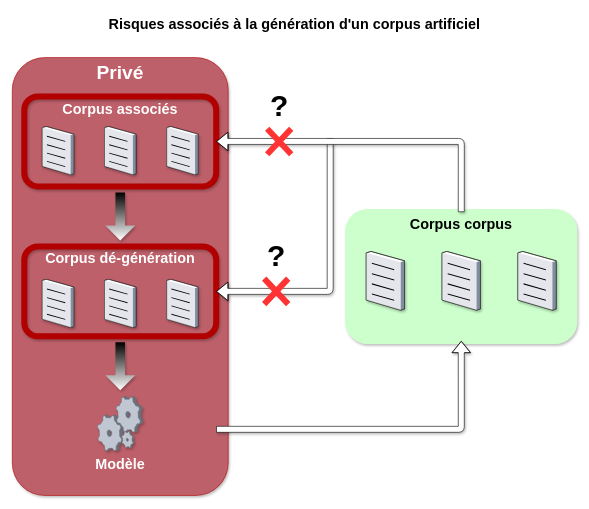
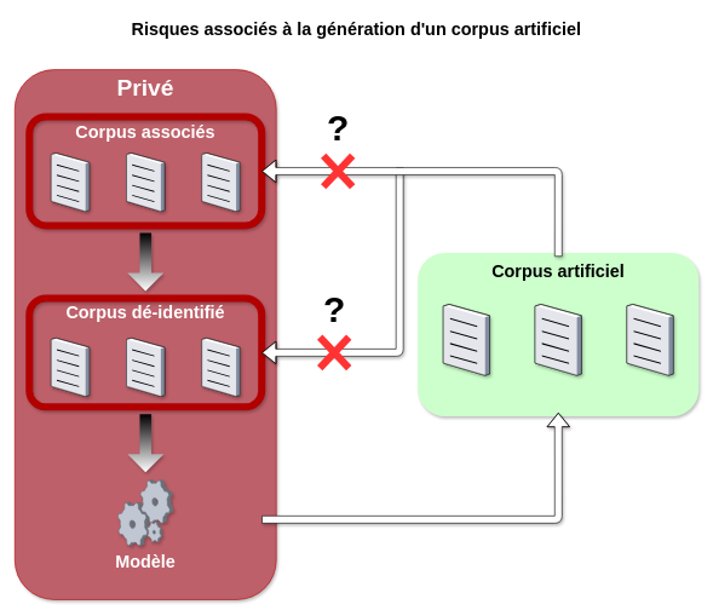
  <mxCell id="0" style=";html=1;" />
  <mxCell id="1" style=";html=1;" parent="0" />
  <mxCell id="2" value="&lt;font style=&quot;font-size: 32px&quot;&gt;&lt;b&gt;&lt;font style=&quot;font-size: 32px&quot;&gt;Privé&lt;/font&gt;&lt;/b&gt;&lt;/font&gt;" style="whiteSpace=wrap;html=1;fillColor=#BD606A;fontSize=14;strokeColor=#B20000;verticalAlign=top;fontColor=#ffffff;perimeterSpacing=0;rounded=1;glass=0;shadow=1;sketch=0;gradientColor=none;" parent="1" vertex="1"><mxGeometry x="20" y="95.21" width="360" height="730" as="geometry" /></mxCell>
  <mxCell id="3" value="Risques associés à la génération d'un corpus artificiel" style="text;strokeColor=none;fillColor=none;html=1;fontSize=24;fontStyle=1;verticalAlign=middle;align=center;" parent="1" vertex="1"><mxGeometry x="20" width="940" height="40" as="geometry" y="20" /></mxCell>
  <mxCell id="4" value="" style="group;rounded=0;fillColor=none;strokeColor=none;" parent="1" vertex="1" connectable="0"><mxGeometry x="40" y="410" width="320" height="150.0" as="geometry" /></mxCell>
- <mxCell id="5" value="Corpus dé-génération" style="whiteSpace=wrap;html=1;fillColor=none;fontSize=24;strokeColor=#B20000;verticalAlign=top;fontColor=#ffffff;rounded=1;glass=0;shadow=1;sketch=0;gradientColor=#DCB4BF;gradientDirection=south;strokeWidth=10;fontStyle=1" parent="4" vertex="1"><mxGeometry width="320" height="150" as="geometry" /></mxCell>
+ <mxCell id="5" value="Corpus dé-identifié" style="whiteSpace=wrap;html=1;fillColor=none;fontSize=24;strokeColor=#B20000;verticalAlign=top;fontColor=#ffffff;rounded=1;glass=0;shadow=1;sketch=0;gradientColor=#DCB4BF;gradientDirection=south;strokeWidth=10;fontStyle=1" parent="4" vertex="1"><mxGeometry width="320" height="150" as="geometry" /></mxCell>
  <mxCell id="6" value="" style="verticalLabelPosition=bottom;sketch=0;aspect=fixed;html=1;verticalAlign=top;strokeColor=default;align=center;outlineConnect=0;shape=mxgraph.citrix.document;fillColor=#a0522d;fontColor=#ffffff;strokeWidth=0;shadow=1;" parent="4" vertex="1"><mxGeometry x="237.5" y="54.79" width="52.5" height="80.43" as="geometry" /></mxCell>
  <mxCell id="7" value="" style="verticalLabelPosition=bottom;sketch=0;aspect=fixed;html=1;verticalAlign=top;strokeColor=default;align=center;outlineConnect=0;shape=mxgraph.citrix.document;fillColor=#a0522d;fontColor=#ffffff;strokeWidth=0;shadow=1;" parent="4" vertex="1"><mxGeometry x="133.75" y="54.79" width="52.5" height="80.43" as="geometry" /></mxCell>
  <mxCell id="8" value="" style="verticalLabelPosition=bottom;sketch=0;aspect=fixed;html=1;verticalAlign=top;strokeColor=default;align=center;outlineConnect=0;shape=mxgraph.citrix.document;fillColor=#a0522d;fontColor=#ffffff;strokeWidth=0;shadow=1;" parent="4" vertex="1"><mxGeometry x="30" y="54.79" width="52.5" height="80.43" as="geometry" /></mxCell>
  <mxCell id="9" value="" style="html=1;shadow=1;dashed=0;align=center;verticalAlign=middle;shape=mxgraph.arrows2.arrow;dy=0.68;dx=25;direction=south;notch=0;rounded=1;glass=0;labelBackgroundColor=#ffffff;labelBorderColor=none;sketch=0;fontSize=24;strokeWidth=4;gradientDirection=east;gradientColor=#ffffff;fillColor=#000000;strokeColor=none;" parent="1" vertex="1"><mxGeometry x="175" y="320" width="50" height="80" as="geometry" /></mxCell>
  <mxCell id="10" value="Modèle" style="rounded=1;whiteSpace=wrap;html=1;shadow=0;glass=0;labelBackgroundColor=none;labelBorderColor=none;sketch=0;fontSize=24;fontColor=#FFFFFF;strokeColor=none;strokeWidth=4;fillColor=none;gradientColor=#BD7176;gradientDirection=east;verticalAlign=bottom;fontStyle=1" parent="1" vertex="1"><mxGeometry x="40" y="640" width="320" height="150" as="geometry" /></mxCell>
  <mxCell id="11" value="" style="verticalLabelPosition=bottom;sketch=0;aspect=fixed;html=1;verticalAlign=top;strokeColor=none;align=center;outlineConnect=0;shape=mxgraph.citrix.process;rounded=1;shadow=1;glass=0;labelBackgroundColor=#ffffff;labelBorderColor=none;fontSize=24;fontColor=#FFFFFF;fillColor=#DC143C;gradientColor=#BD7176;gradientDirection=east;" parent="1" vertex="1"><mxGeometry x="161.93" y="660" width="76.14" height="90.79" as="geometry" /></mxCell>
  <mxCell id="12" value="" style="group" parent="1" vertex="1" connectable="0"><mxGeometry x="40" y="160" width="320" height="150" as="geometry" /></mxCell>
  <mxCell id="13" value="&lt;font style=&quot;font-size: 24px&quot;&gt;Corpus associés&lt;/font&gt;" style="whiteSpace=wrap;html=1;fillColor=none;fontSize=24;strokeColor=#B20000;verticalAlign=top;fontColor=#FFFFFF;perimeterSpacing=0;rounded=1;glass=0;shadow=1;sketch=0;fontStyle=1;labelBorderColor=none;strokeWidth=10;" parent="12" vertex="1"><mxGeometry width="320" height="150" as="geometry" /></mxCell>
  <mxCell id="14" value="" style="verticalLabelPosition=bottom;sketch=0;aspect=fixed;html=1;verticalAlign=top;strokeColor=default;align=center;outlineConnect=0;shape=mxgraph.citrix.document;fillColor=#a0522d;fontColor=#ffffff;strokeWidth=0;shadow=1;" parent="12" vertex="1"><mxGeometry x="237.5" y="50" width="52.5" height="80.43" as="geometry" /></mxCell>
  <mxCell id="15" value="" style="verticalLabelPosition=bottom;sketch=0;aspect=fixed;html=1;verticalAlign=top;strokeColor=default;align=center;outlineConnect=0;shape=mxgraph.citrix.document;fillColor=#a0522d;fontColor=#ffffff;strokeWidth=0;shadow=1;" parent="12" vertex="1"><mxGeometry x="133.75" y="50" width="52.5" height="80.43" as="geometry" /></mxCell>
  <mxCell id="16" value="" style="verticalLabelPosition=bottom;sketch=0;aspect=fixed;html=1;verticalAlign=top;strokeColor=default;align=center;outlineConnect=0;shape=mxgraph.citrix.document;fillColor=#a0522d;fontColor=#ffffff;strokeWidth=0;shadow=1;" parent="12" vertex="1"><mxGeometry x="30" y="50" width="52.5" height="80.43" as="geometry" /></mxCell>
  <mxCell id="17" value="" style="html=1;shadow=1;dashed=0;align=center;verticalAlign=middle;shape=mxgraph.arrows2.arrow;dy=0.68;dx=25;direction=south;notch=0;rounded=1;glass=0;labelBackgroundColor=#ffffff;labelBorderColor=none;sketch=0;fontSize=24;strokeWidth=4;gradientDirection=east;gradientColor=#ffffff;fillColor=#000000;strokeColor=none;" parent="1" vertex="1"><mxGeometry x="175" y="570" width="50" height="80" as="geometry" /></mxCell>
- <mxCell id="18" value="Corpus corpus" style="whiteSpace=wrap;html=1;fillColor=#CCFFCC;fontSize=24;strokeColor=#CCFFCC;verticalAlign=top;fontColor=default;perimeterSpacing=0;rounded=1;glass=0;shadow=1;sketch=0;fontStyle=1;labelBorderColor=none;strokeWidth=10;labelBackgroundColor=none;" parent="1" vertex="1"><mxGeometry x="580.05" y="352.71" width="377" height="215" as="geometry" /></mxCell>
+ <mxCell id="18" value="Corpus artificiel" style="whiteSpace=wrap;html=1;fillColor=#CCFFCC;fontSize=24;strokeColor=#CCFFCC;verticalAlign=top;fontColor=default;perimeterSpacing=0;rounded=1;glass=0;shadow=1;sketch=0;fontStyle=1;labelBorderColor=none;strokeWidth=10;labelBackgroundColor=none;" parent="1" vertex="1"><mxGeometry x="580.05" y="352.71" width="377" height="215" as="geometry" /></mxCell>
  <mxCell id="19" style="shape=flexArrow;rounded=1;orthogonalLoop=1;jettySize=auto;html=1;exitX=1;exitY=0.5;exitDx=0;exitDy=0;entryX=0.5;entryY=1;entryDx=0;entryDy=0;fontSize=24;fontColor=default;strokeColor=default;edgeStyle=orthogonalEdgeStyle;startArrow=none;startFill=0;sketch=0;shadow=1;fillColor=#FFFFFF;gradientColor=none;gradientDirection=north;" parent="1" source="10" target="18" edge="1"><mxGeometry relative="1" as="geometry" /></mxCell>
  <mxCell id="20" value="" style="group" parent="1" vertex="1" connectable="0"><mxGeometry x="610.003" y="418.387" width="316.875" height="98.024" as="geometry" /></mxCell>
  <mxCell id="21" value="" style="verticalLabelPosition=bottom;sketch=0;aspect=fixed;html=1;verticalAlign=top;strokeColor=#CCFFCC;align=center;outlineConnect=0;shape=mxgraph.citrix.document;fillColor=#CCFFCC;fontColor=default;strokeWidth=0;shadow=1;labelBackgroundColor=none;" parent="20" vertex="1"><mxGeometry x="252.891" width="63.984" height="98.024" as="geometry" /></mxCell>
  <mxCell id="22" value="" style="verticalLabelPosition=bottom;sketch=0;aspect=fixed;html=1;verticalAlign=top;strokeColor=#CCFFCC;align=center;outlineConnect=0;shape=mxgraph.citrix.document;fillColor=#CCFFCC;fontColor=default;strokeWidth=0;shadow=1;labelBackgroundColor=none;" parent="20" vertex="1"><mxGeometry x="126.445" width="63.984" height="98.024" as="geometry" /></mxCell>
  <mxCell id="23" value="" style="verticalLabelPosition=bottom;sketch=0;aspect=fixed;html=1;verticalAlign=top;strokeColor=#CCFFCC;align=center;outlineConnect=0;shape=mxgraph.citrix.document;fillColor=#CCFFCC;fontColor=default;strokeWidth=0;shadow=1;labelBackgroundColor=none;" parent="20" vertex="1"><mxGeometry width="63.984" height="98.024" as="geometry" /></mxCell>
  <mxCell id="24" style="edgeStyle=orthogonalEdgeStyle;shape=flexArrow;rounded=1;sketch=0;orthogonalLoop=1;jettySize=auto;html=1;shadow=1;fontSize=24;fontColor=default;startArrow=none;startFill=0;strokeColor=default;fillColor=#FFFFFF;gradientColor=none;gradientDirection=north;entryX=1;entryY=0.5;entryDx=0;entryDy=0;" edge="1" parent="1" target="5"><mxGeometry relative="1" as="geometry"><mxPoint x="550" y="230" as="sourcePoint" /><mxPoint x="370" y="245" as="targetPoint" /><Array as="points"><mxPoint x="550" y="230" /><mxPoint x="550" y="485" /></Array></mxGeometry></mxCell>
  <mxCell id="25" style="edgeStyle=orthogonalEdgeStyle;shape=flexArrow;rounded=1;sketch=0;orthogonalLoop=1;jettySize=auto;html=1;exitX=0.5;exitY=0;exitDx=0;exitDy=0;shadow=1;fontSize=24;fontColor=default;startArrow=none;startFill=0;strokeColor=default;fillColor=#FFFFFF;gradientColor=none;gradientDirection=north;entryX=1;entryY=0.5;entryDx=0;entryDy=0;" parent="1" source="18" target="13" edge="1"><mxGeometry relative="1" as="geometry"><mxPoint x="639.975" y="235" as="sourcePoint" /></mxGeometry></mxCell>
  <mxCell id="26" value="" style="group" parent="1" vertex="1" connectable="0"><mxGeometry x="440" y="140" width="50" height="116.25" as="geometry" /></mxCell>
  <mxCell id="27" value="" style="shape=umlDestroy;whiteSpace=wrap;html=1;strokeWidth=10;rounded=0;shadow=0;glass=0;labelBackgroundColor=none;labelBorderColor=none;sketch=0;fontSize=24;fontColor=default;fillColor=#FF3333;gradientColor=none;gradientDirection=east;strokeColor=#FF3333;" parent="26" vertex="1"><mxGeometry x="5" y="73.75" width="40" height="42.5" as="geometry" /></mxCell>
  <mxCell id="28" value="&lt;div style=&quot;font-size: 50px;&quot;&gt;?&lt;/div&gt;" style="text;html=1;align=center;verticalAlign=middle;resizable=0;points=[];autosize=1;strokeColor=none;fillColor=none;fontSize=50;fontColor=default;fontStyle=1" parent="26" vertex="1"><mxGeometry width="50" height="70" as="geometry" /></mxCell>
  <mxCell id="29" value="" style="group" vertex="1" connectable="0" parent="1"><mxGeometry x="435" y="390" width="50" height="116.25" as="geometry" /></mxCell>
  <mxCell id="30" value="" style="shape=umlDestroy;whiteSpace=wrap;html=1;strokeWidth=10;rounded=0;shadow=0;glass=0;labelBackgroundColor=none;labelBorderColor=none;sketch=0;fontSize=24;fontColor=default;fillColor=#FF3333;gradientColor=none;gradientDirection=east;strokeColor=#FF3333;" vertex="1" parent="29"><mxGeometry x="5" y="73.75" width="40" height="42.5" as="geometry" /></mxCell>
  <mxCell id="31" value="&lt;div style=&quot;font-size: 50px;&quot;&gt;?&lt;/div&gt;" style="text;html=1;align=center;verticalAlign=middle;resizable=0;points=[];autosize=1;strokeColor=none;fillColor=none;fontSize=50;fontColor=default;fontStyle=1" vertex="1" parent="29"><mxGeometry width="50" height="70" as="geometry" /></mxCell>
